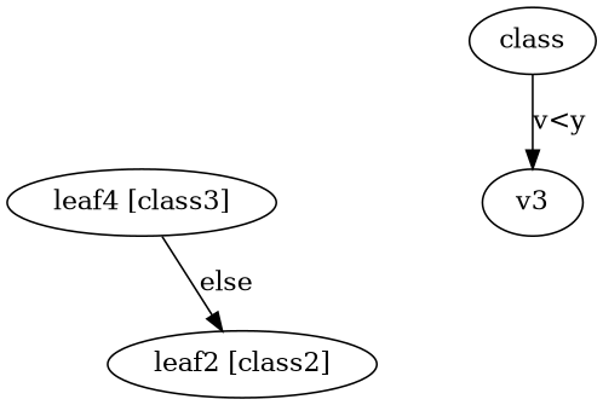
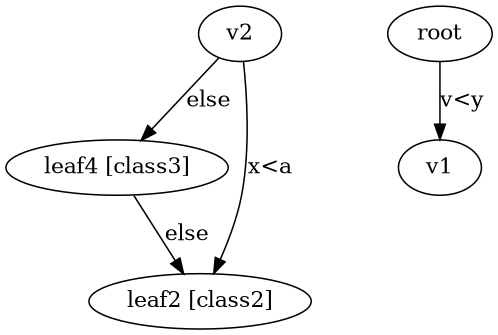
  digraph {
+   n1 [label=v2]
    n2 [label="leaf4 [class3]"]
    n3 [label="leaf2 [class2]"]
-   n4 [label=v3]
-   n5 [label=class]
+   n4 [label=v1]
+   n5 [label=root]
+   n1 -> n2 [label=else]
+   n1 -> n3 [label="x<a"]
    n2 -> n3 [label=else]
    n5 -> n4 [label="v<y"]
  }
